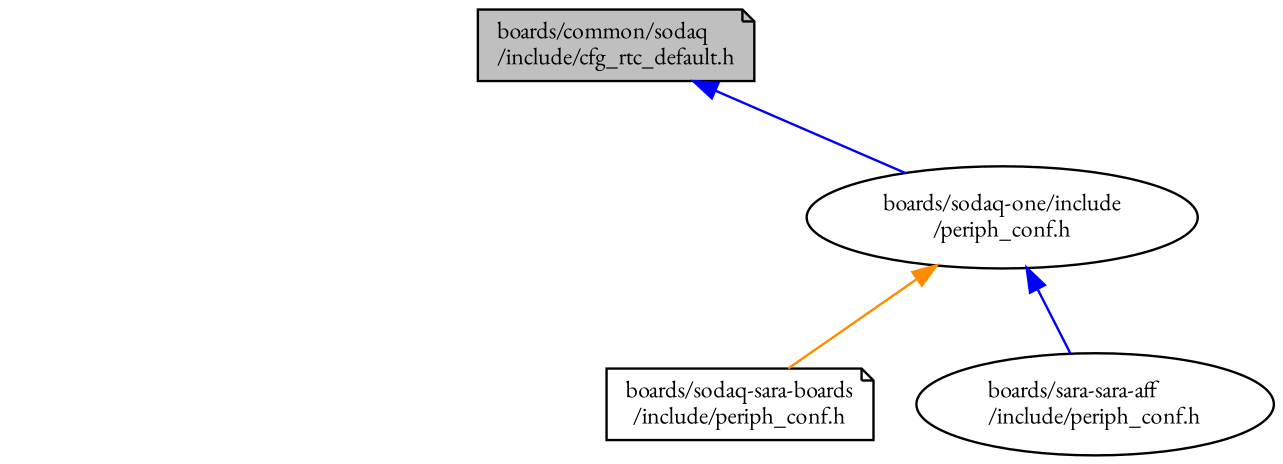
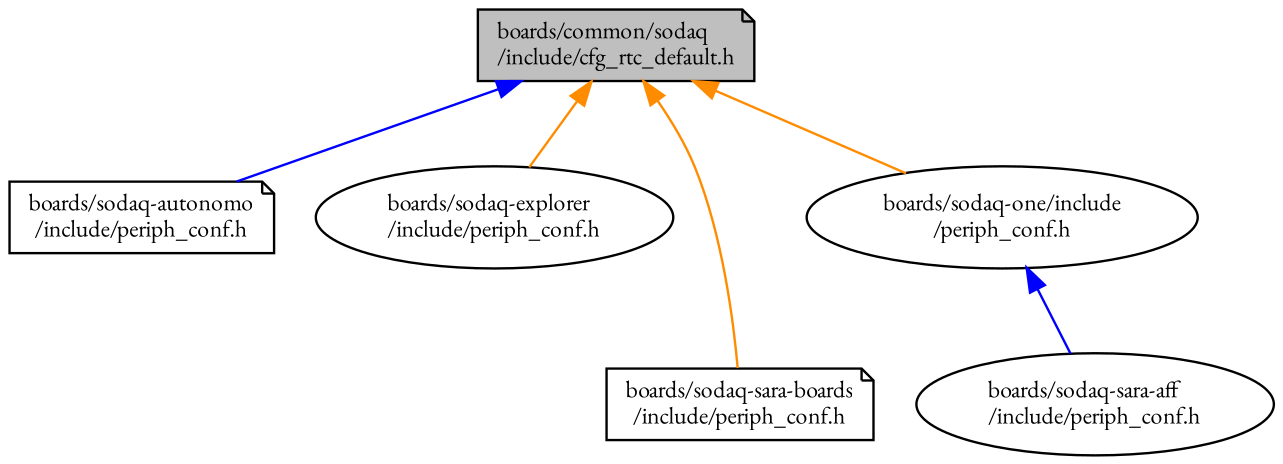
  digraph {
    fontname="EB Garamond"
    node [color=black fillcolor=white fontname="EB Garamond" fontsize=10 shape=note style=filled]
    edge [color=darkorange dir=back fontname="EB Garamond" fontsize=10 labelfontname=Helvetica labelfontsize=10 style=solid]
    n1 [fillcolor=grey75 fontcolor=black height=0.2 label="boards/common/sodaq\l/include/cfg_rtc_default.h" width=0.4]
+   n2 [height=0.2 label="boards/sodaq-autonomo\l/include/periph_conf.h" width=0.4]
+   n3 [height=0.2 label="boards/sodaq-explorer\l/include/periph_conf.h" shape=ellipse width=0.4]
    n4 [height=0.2 label="boards/sodaq-one/include\l/periph_conf.h" shape=ellipse width=0.4]
    n5 [height=0.2 label="boards/sodaq-sara-boards\l/include/periph_conf.h" width=0.4]
-   n6 [height=0.2 label="boards/sara-sara-aff\l/include/periph_conf.h" shape=ellipse width=0.4]
-   n1 -> n4 [color=blue]
-   n4 -> n5
+   n6 [height=0.2 label="boards/sodaq-sara-aff\l/include/periph_conf.h" shape=ellipse width=0.4]
+   n1 -> n2 [color=blue]
+   n1 -> n3
+   n1 -> n4
+   n1 -> n5
    n4 -> n6 [color=blue]
  }
